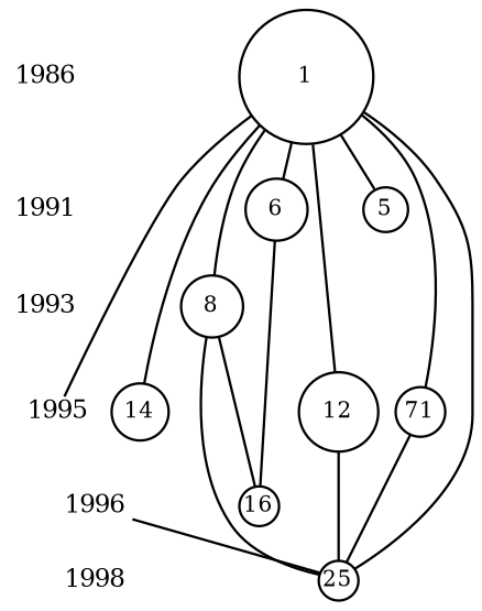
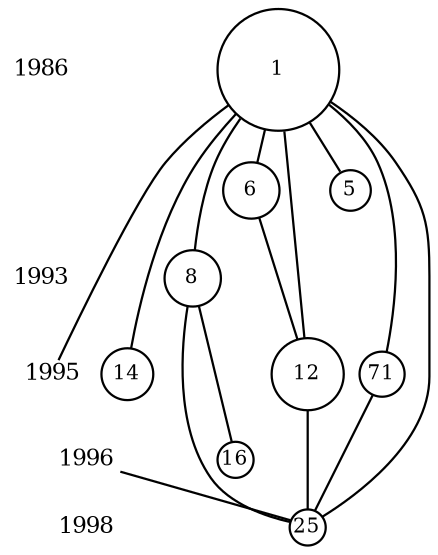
  digraph {
    nodesep=0.1
    ranksep=0.2
    node [fixedsize=true fontsize=9 rank=1995 shape=circle]
    edge [arrowhead=none arrowsize=0.6 arrowtail=normal]
-   n1 [fontsize=10 height=0.1668 label=1991 margin=0 rank=1991 shape=plaintext width=0.398147893333333]
    n2 [height=0.25 label=5 rank=1991 width=0.25]
    n3 [height=0.342326598440729 label=6 rank=1991 width=0.342326598440729]
    n4 [fontsize=10 height=0.1668 label=1996 margin=0 rank=1996 shape=plaintext width=0.398147893333333]
    n5 [height=0.21650635094611 label=16 rank=1996 width=0.21650635094611]
    n6 [fontsize=10 height=0.1668 label=1995 margin=0 shape=plaintext width=0.398147893333333]
    n7 [height=0.279508497187474 label=71 width=0.279508497187474]
    n8 [height=0.450693909432999 label=12 width=0.450693909432999]
    n9 [height=0.318688719599549 label=14 width=0.318688719599549]
    n10 [fontsize=10 height=0.1668 label=1993 margin=0 rank=1993 shape=plaintext width=0.398147893333333]
    n11 [height=0.342326598440729 label=8 rank=1993 width=0.342326598440729]
    n12 [fontsize=10 height=0.1668 label=1998 margin=0 rank=1998 shape=plaintext width=0.398147893333333]
    n13 [height=0.21650635094611 label=25 rank=1998 width=0.21650635094611]
    n14 [fontsize=10 height=0.1668 label=1986 margin=0 rank=1986 shape=plaintext width=0.398147893333333]
    n15 [height=0.75 label=1 rank=1986 width=0.75]
    subgraph sub_1 {
      rank=same
-     n1
      n2
      n3
    }
    subgraph sub_2 {
      rank=same
      n4
      n5
    }
    subgraph sub_3 {
      rank=same
      n6
      n7
      n8
      n9
    }
    subgraph sub_4 {
      rank=same
      n10
      n11
    }
    subgraph sub_5 {
      rank=same
      n12
      n13
    }
    subgraph sub_6 {
      rank=same
      n14
      n15
    }
-   n1 -> n10 [arrowhead=normal arrowtail=none color=white style=invis]
-   n3 -> n5
+   n3 -> n8
    n4 -> n12 [arrowhead=normal arrowtail=none color=white style=invis]
    n4 -> n13
    n6 -> n4 [arrowhead=normal arrowtail=none color=white style=invis]
    n7 -> n13
    n8 -> n13
    n10 -> n6 [arrowhead=normal arrowtail=none color=white style=invis]
    n11 -> n5
    n11 -> n13
-   n14 -> n1 [arrowhead=normal arrowtail=none color=white style=invis]
    n15 -> n2
    n15 -> n3
    n15 -> n6
    n15 -> n7
    n15 -> n8
    n15 -> n9
    n15 -> n11
    n15 -> n13
  }
